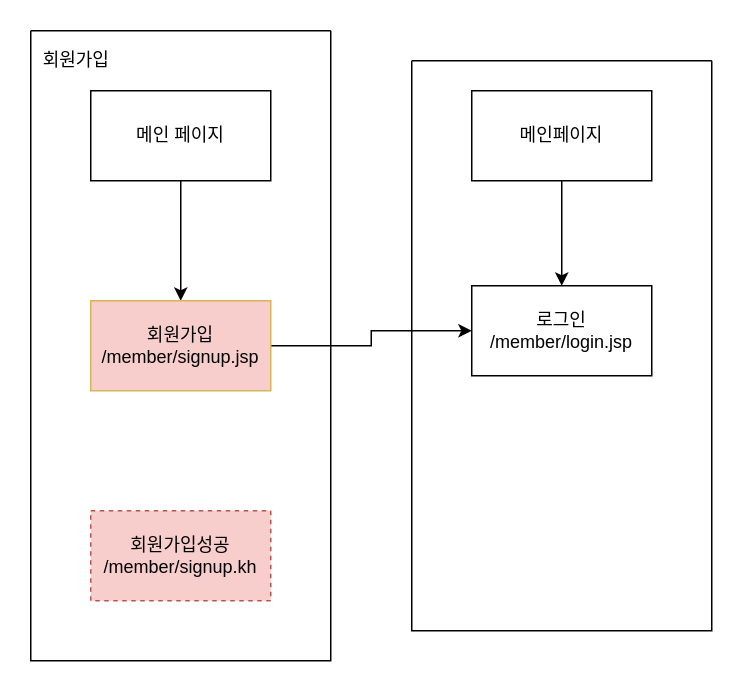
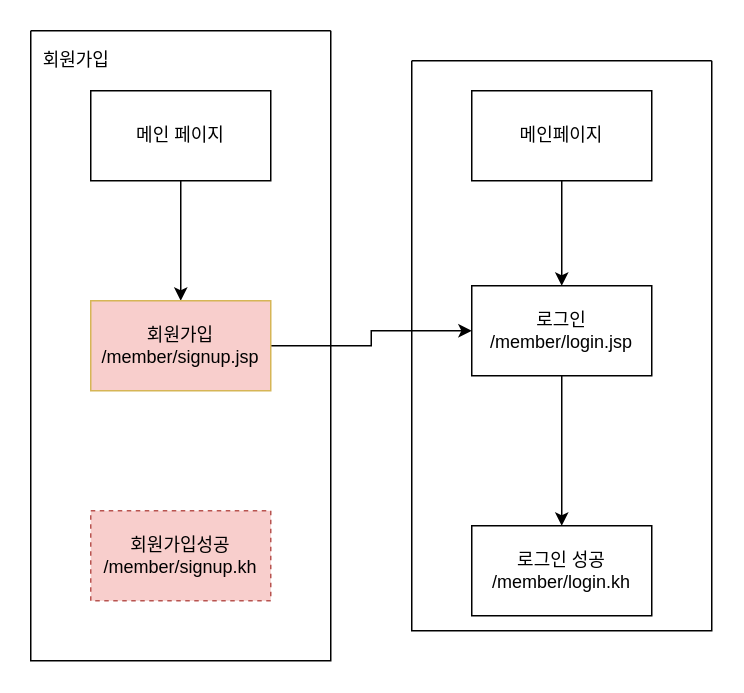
  <mxCell id="0" />
  <mxCell id="1" parent="0" />
  <mxCell id="2" value="" style="edgeStyle=orthogonalEdgeStyle;rounded=0;orthogonalLoop=1;jettySize=auto;html=1;" edge="1" parent="1" source="3" target="5"><mxGeometry relative="1" as="geometry" /></mxCell>
  <mxCell id="3" value="메인 페이지" style="rounded=0;whiteSpace=wrap;html=1;align=center;" vertex="1" parent="1"><mxGeometry x="60" y="60" width="120" height="60" as="geometry" /></mxCell>
  <mxCell id="4" value="" style="edgeStyle=orthogonalEdgeStyle;rounded=0;orthogonalLoop=1;jettySize=auto;html=1;" edge="1" parent="1" source="5" target="12"><mxGeometry relative="1" as="geometry" /></mxCell>
  <mxCell id="5" value="회원가입&lt;br&gt;/member/signup.jsp" style="rounded=0;whiteSpace=wrap;html=1;fillColor=#f8cecc;strokeColor=#d6b656;" vertex="1" parent="1"><mxGeometry x="60" y="200" width="120" height="60" as="geometry" /></mxCell>
  <mxCell id="6" value="회원가입성공&lt;br&gt;/member/signup.kh" style="rounded=0;whiteSpace=wrap;html=1;fillColor=#f8cecc;strokeColor=#b85450;dashed=1;" vertex="1" parent="1"><mxGeometry x="60" y="340" width="120" height="60" as="geometry" /></mxCell>
  <mxCell id="7" value="" style="swimlane;startSize=0;" vertex="1" parent="1"><mxGeometry x="20" y="20" width="200" height="420" as="geometry" /></mxCell>
  <mxCell id="8" value="회원가입&lt;br&gt;" style="text;html=1;align=center;verticalAlign=middle;resizable=0;points=[];autosize=1;strokeColor=none;" vertex="1" parent="1"><mxGeometry x="20" y="30" width="60" height="20" as="geometry" /></mxCell>
  <mxCell id="9" value="" style="edgeStyle=orthogonalEdgeStyle;rounded=0;orthogonalLoop=1;jettySize=auto;html=1;" edge="1" parent="1" source="10" target="12"><mxGeometry relative="1" as="geometry" /></mxCell>
  <mxCell id="10" value="메인페이지" style="rounded=0;whiteSpace=wrap;html=1;" vertex="1" parent="1"><mxGeometry x="314" y="60" width="120" height="60" as="geometry" /></mxCell>
+ <mxCell id="11" value="" style="edgeStyle=orthogonalEdgeStyle;rounded=0;orthogonalLoop=1;jettySize=auto;html=1;" edge="1" parent="1" source="12" target="13"><mxGeometry relative="1" as="geometry" /></mxCell>
  <mxCell id="12" value="로그인&lt;br&gt;/member/login.jsp" style="rounded=0;whiteSpace=wrap;html=1;" vertex="1" parent="1"><mxGeometry x="314" y="190" width="120" height="60" as="geometry" /></mxCell>
+ <mxCell id="13" value="로그인 성공&lt;br&gt;/member/login.kh" style="rounded=0;whiteSpace=wrap;html=1;" vertex="1" parent="1"><mxGeometry x="314" y="350" width="120" height="60" as="geometry" /></mxCell>
  <mxCell id="14" value="" style="swimlane;startSize=0;" vertex="1" parent="1"><mxGeometry x="274" y="40" width="200" height="380" as="geometry" /></mxCell>
